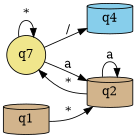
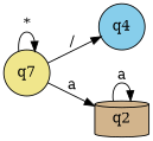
  digraph {
    rankdir=LR
    node [fillcolor=tan shape=circle style=filled]
-   q4 [fillcolor=skyblue shape=cylinder]
+   q4 [fillcolor=skyblue]
    n2 [fillcolor=khaki label=q7]
    q2 [shape=cylinder]
-   q1 [shape=cylinder]
    n2 -> q4 [label="/"]
    n2 -> n2 [label="*"]
    n2 -> q2 [label=a]
-   q2 -> n2 [label="*"]
    q2 -> q2 [label=a]
-   q1 -> q2 [label="*"]
  }
